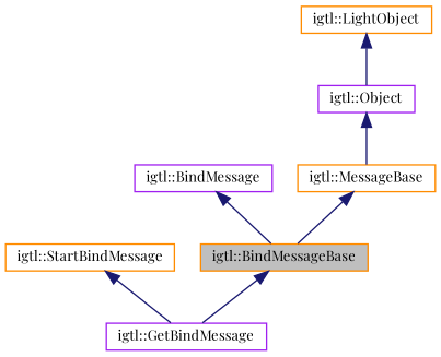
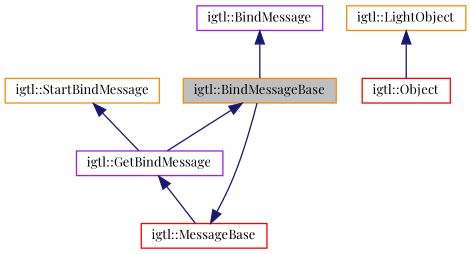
  digraph {
    fontname="Playfair Display"
    node [color=darkorange fillcolor=white fontname="Playfair Display" fontsize=10 shape=record style=filled]
    edge [color=midnightblue dir=back fontname="Playfair Display" fontsize=10 labelfontname=Helvetica labelfontsize=10 style=solid]
    n1 [fillcolor=grey75 fontcolor=black height=0.2 label="igtl::BindMessageBase" width=0.4]
    n2 [color=purple height=0.2 label="igtl::GetBindMessage" width=0.4]
    n3 [color=purple height=0.2 label="igtl::BindMessage" width=0.4]
-   n4 [height=0.2 label="igtl::MessageBase" width=0.4]
-   n5 [color=purple height=0.2 label="igtl::Object" width=0.4]
+   n4 [color=red height=0.2 label="igtl::MessageBase" width=0.4]
+   n5 [color=red height=0.2 label="igtl::Object" width=0.4]
    n6 [height=0.2 label="igtl::LightObject" width=0.4]
    n7 [height=0.2 label="igtl::StartBindMessage" width=0.4]
    n1 -> n2
    n3 -> n1
    n4 -> n1
-   n5 -> n4
+   n2 -> n4
    n6 -> n5
    n7 -> n2
  }
